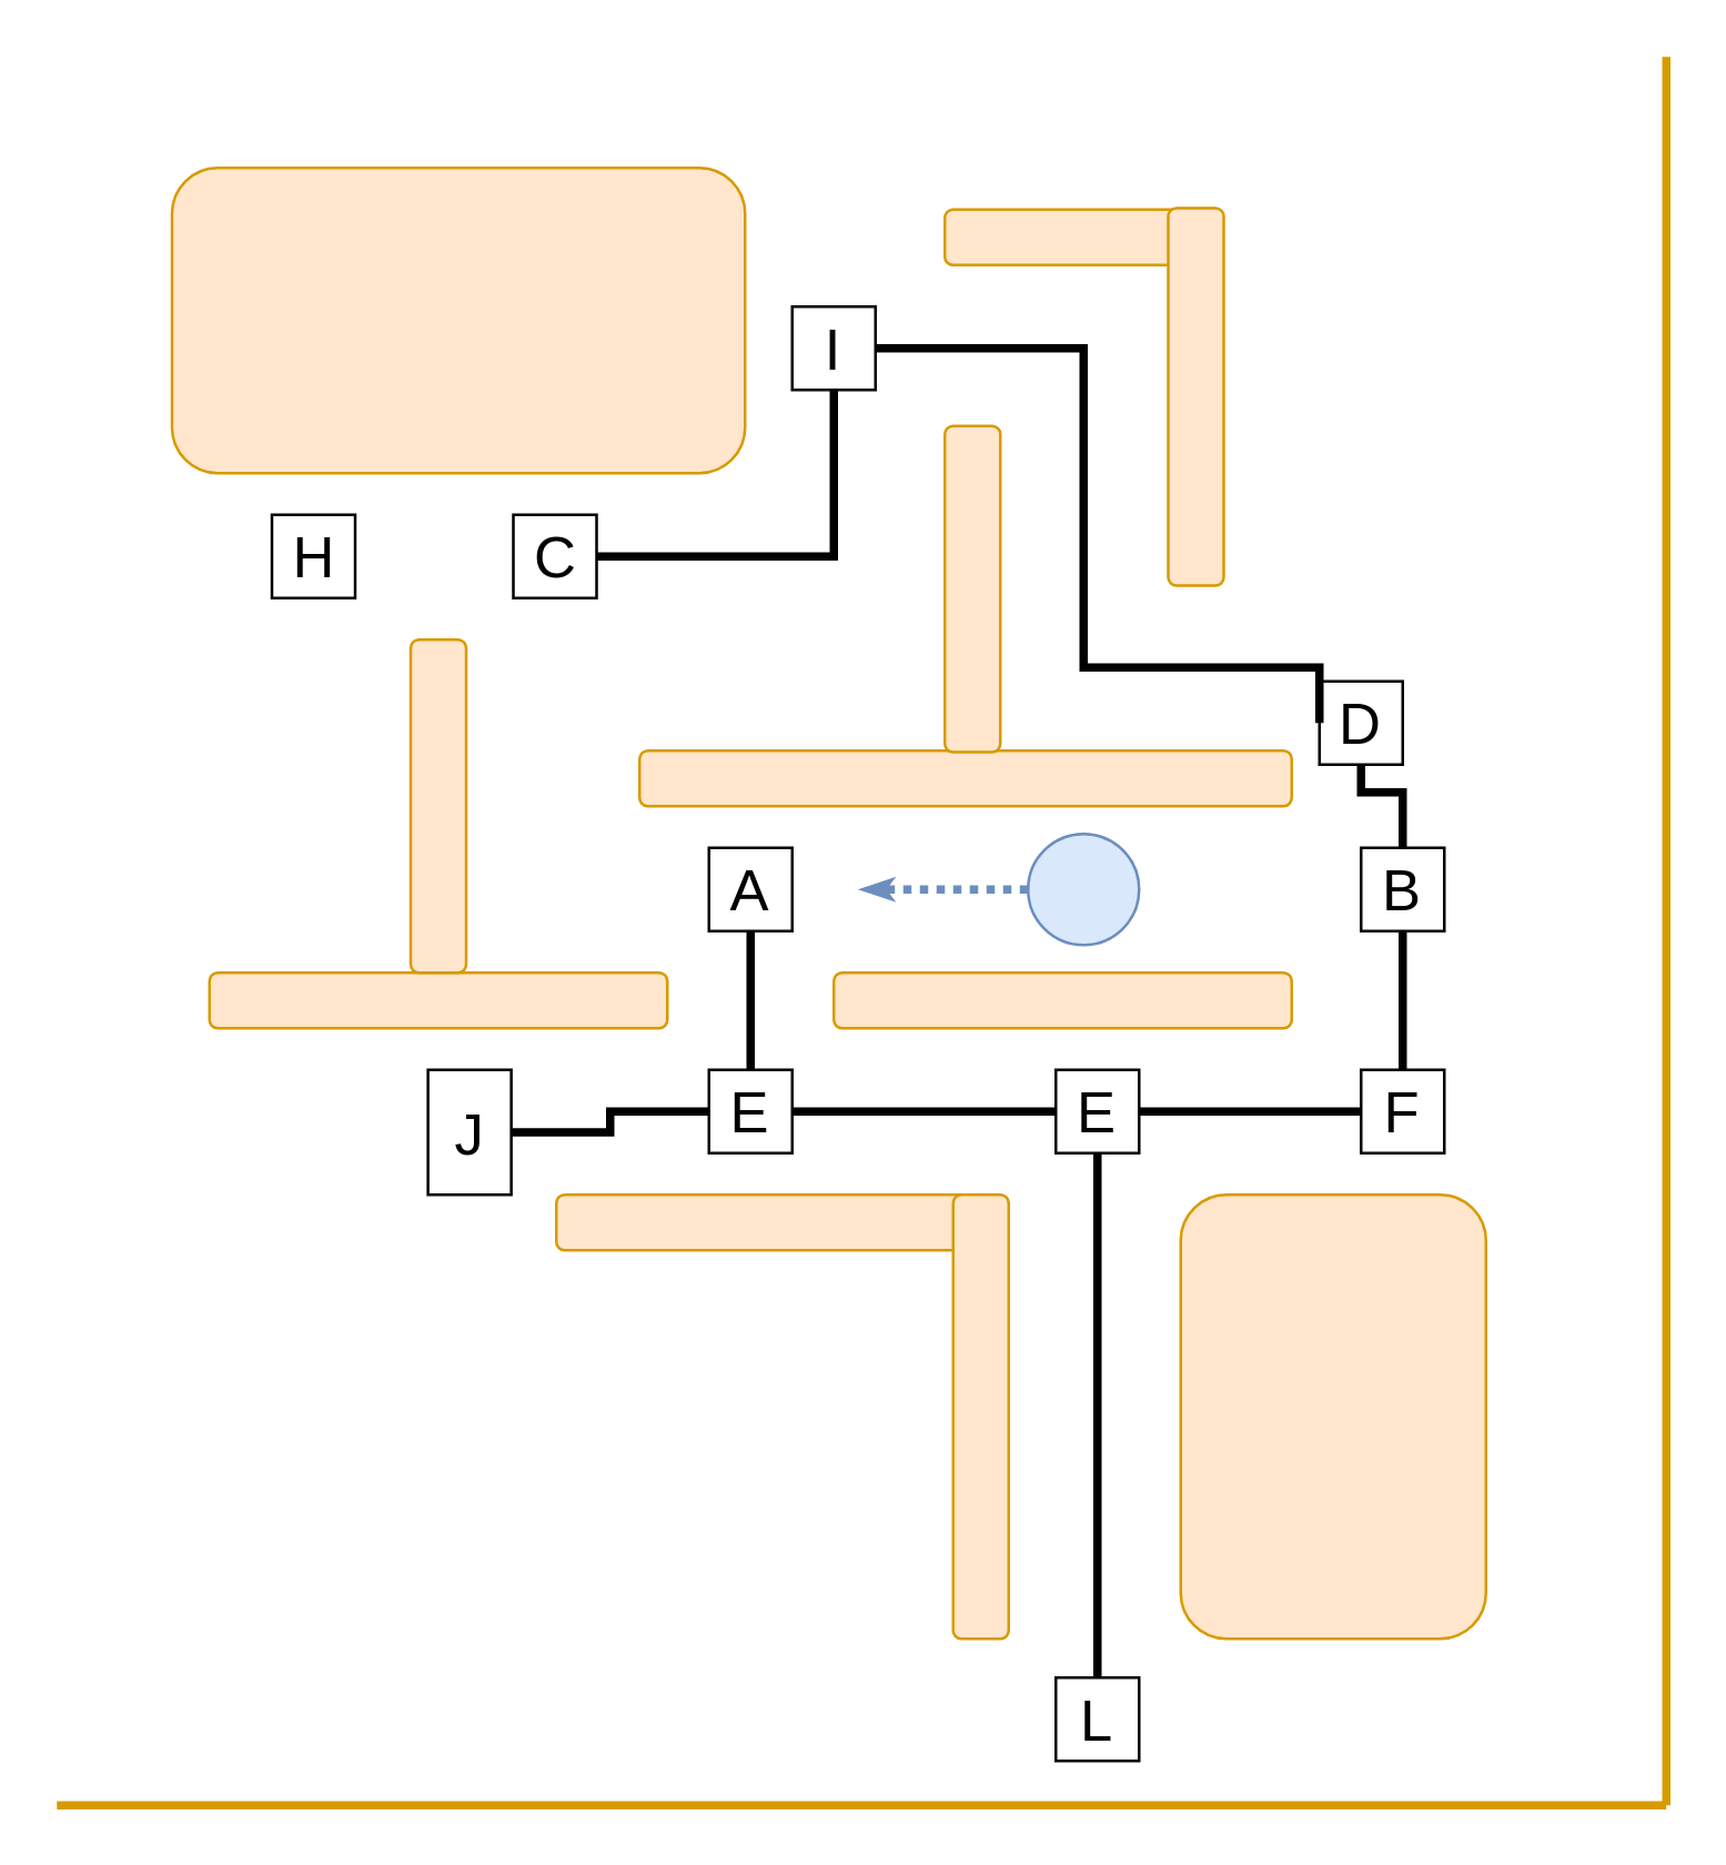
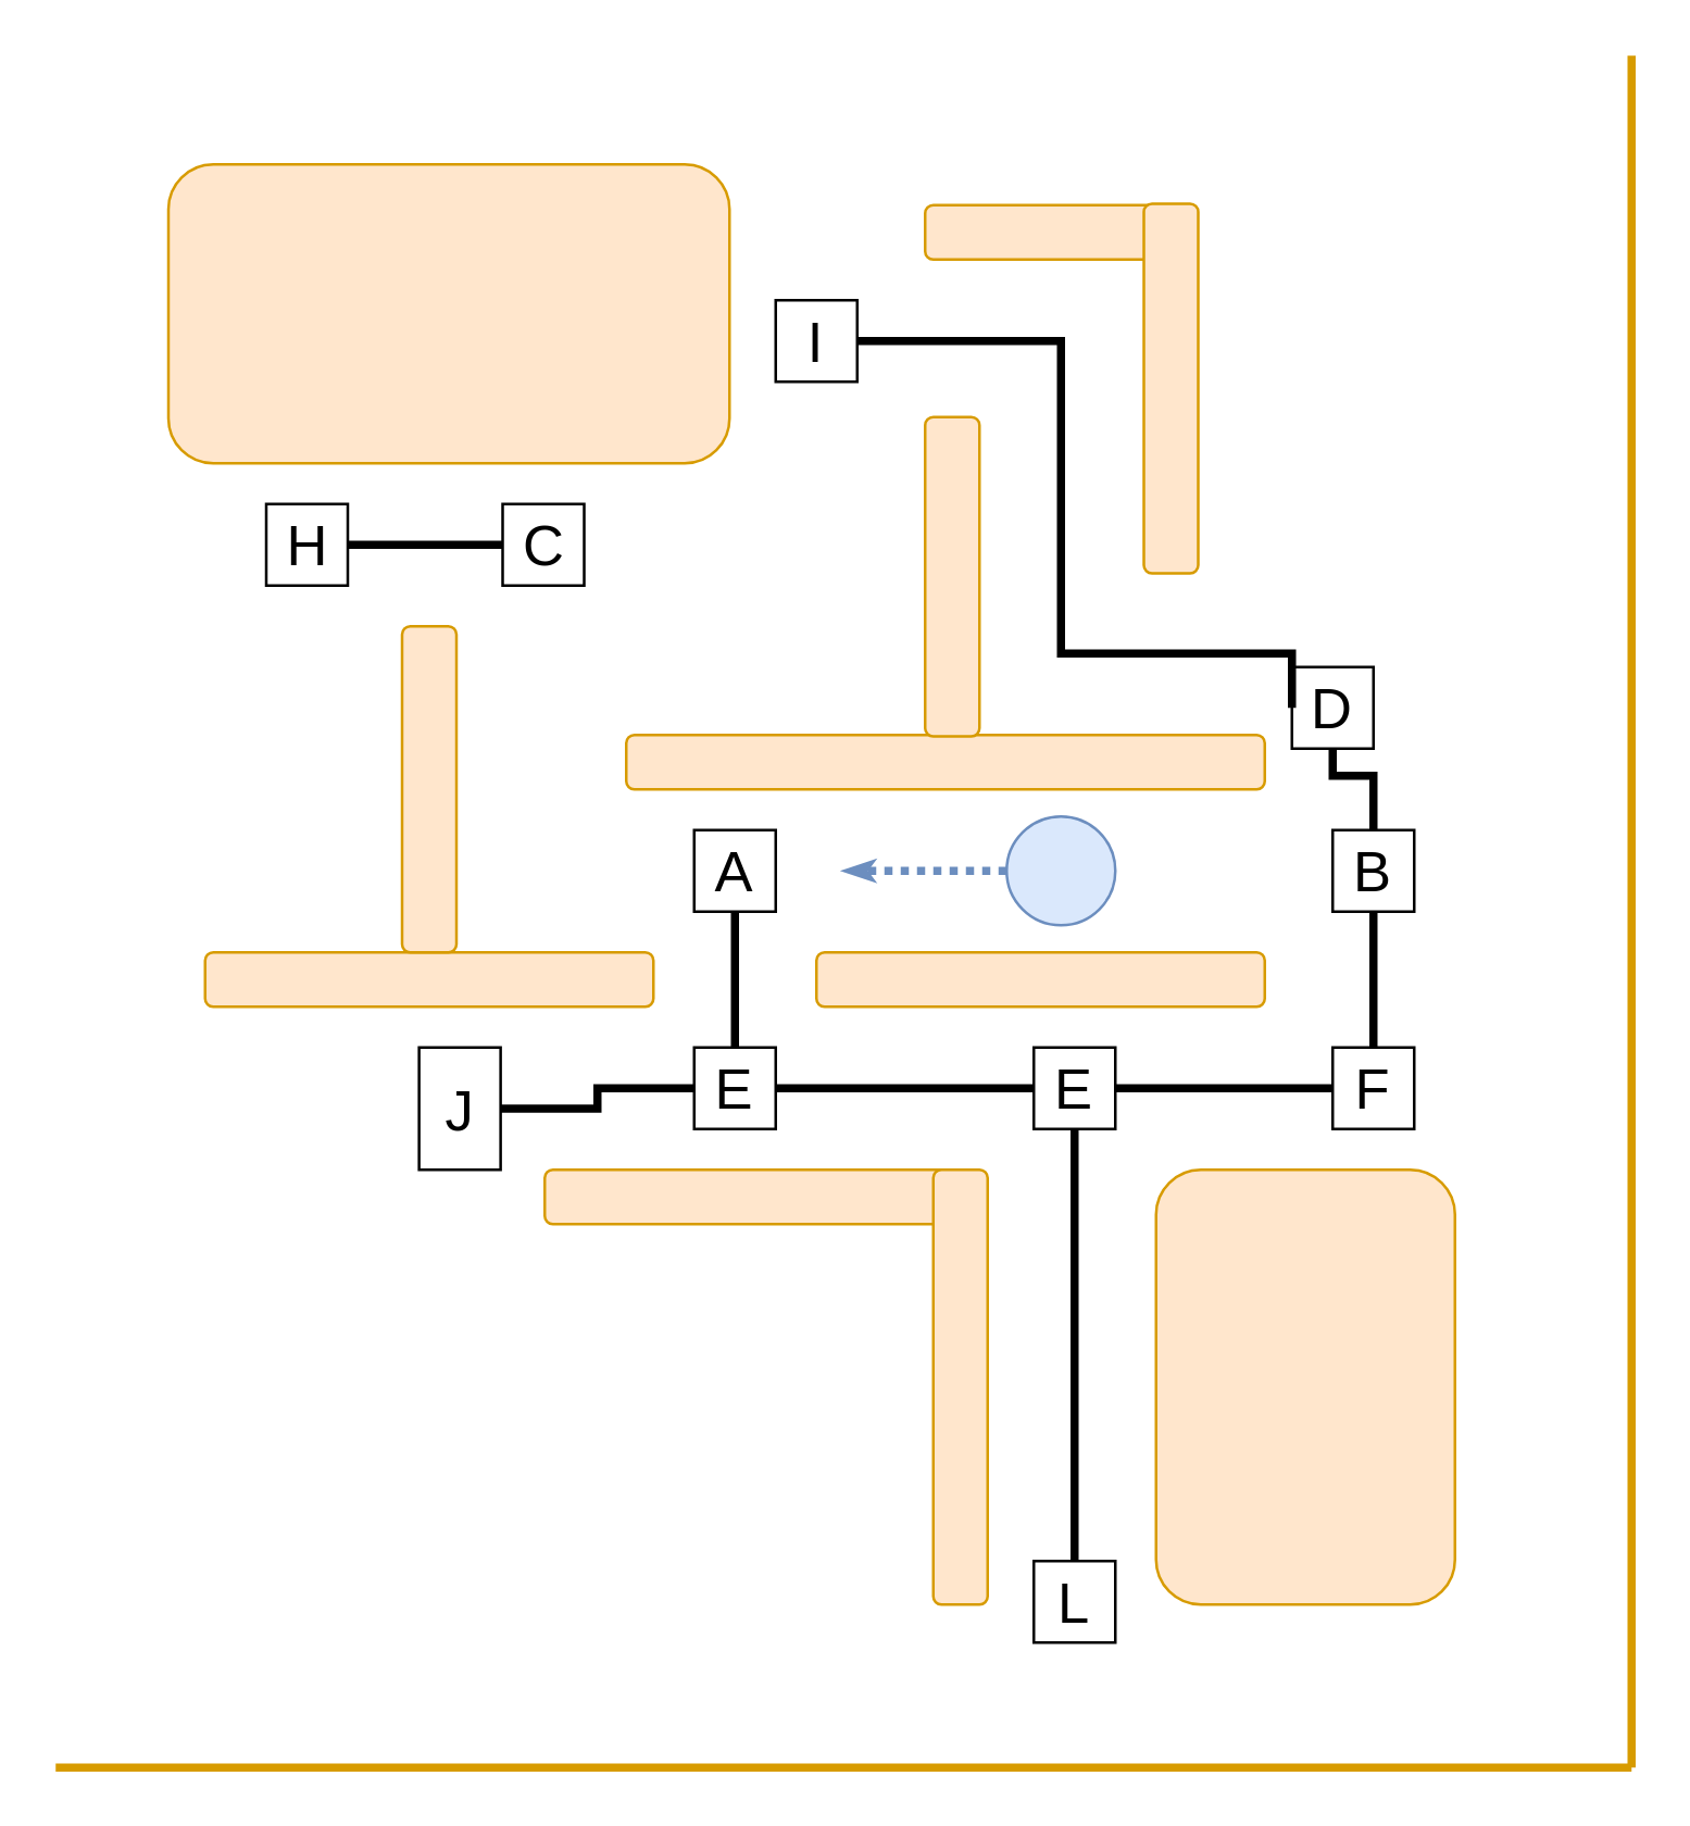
  <mxCell id="0" />
  <mxCell id="1" parent="0" />
  <mxCell id="2" value="" style="rounded=1;whiteSpace=wrap;html=1;rotation=0;fillColor=#ffe6cc;strokeColor=#d79b00;" vertex="1" parent="1"><mxGeometry x="75" y="350" width="165" height="20" as="geometry" /></mxCell>
  <mxCell id="3" value="" style="rounded=1;whiteSpace=wrap;html=1;rotation=-90;fillColor=#ffe6cc;strokeColor=#d79b00;" vertex="1" parent="1"><mxGeometry x="97.5" y="280" width="120" height="20" as="geometry" /></mxCell>
  <mxCell id="4" value="" style="rounded=1;whiteSpace=wrap;html=1;rotation=0;fillColor=#ffe6cc;strokeColor=#d79b00;" vertex="1" parent="1"><mxGeometry x="300" y="350" width="165" height="20" as="geometry" /></mxCell>
  <mxCell id="5" value="" style="edgeStyle=orthogonalEdgeStyle;rounded=0;jumpSize=6;orthogonalLoop=1;jettySize=auto;html=1;endArrow=classicThin;endFill=1;strokeWidth=3;fillColor=#dae8fc;strokeColor=#6c8ebf;dashed=1;dashPattern=1 1;startArrow=none;startFill=0;startSize=6;endSize=2;" edge="1" parent="1" source="6"><mxGeometry relative="1" as="geometry"><mxPoint x="310" y="320" as="targetPoint" /></mxGeometry></mxCell>
  <mxCell id="6" value="" style="ellipse;whiteSpace=wrap;html=1;aspect=fixed;fillColor=#dae8fc;strokeColor=#6c8ebf;" vertex="1" parent="1"><mxGeometry x="370" y="300" width="40" height="40" as="geometry" /></mxCell>
  <mxCell id="7" value="" style="rounded=1;whiteSpace=wrap;html=1;rotation=0;fillColor=#ffe6cc;strokeColor=#d79b00;" vertex="1" parent="1"><mxGeometry x="230" y="270" width="235" height="20" as="geometry" /></mxCell>
  <mxCell id="8" value="" style="rounded=1;whiteSpace=wrap;html=1;rotation=-90;fillColor=#ffe6cc;strokeColor=#d79b00;" vertex="1" parent="1"><mxGeometry x="291.25" y="201.75" width="117.5" height="20" as="geometry" /></mxCell>
  <mxCell id="9" value="&lt;font style=&quot;font-size: 21px&quot;&gt;F&lt;/font&gt;" style="rounded=0;whiteSpace=wrap;html=1;" vertex="1" parent="1"><mxGeometry x="490" y="385" width="30" height="30" as="geometry" /></mxCell>
  <mxCell id="10" value="" style="edgeStyle=orthogonalEdgeStyle;rounded=0;orthogonalLoop=1;jettySize=auto;html=1;endArrow=none;endFill=0;strokeWidth=3;" edge="1" parent="1" source="12" target="9"><mxGeometry relative="1" as="geometry" /></mxCell>
  <mxCell id="11" value="" style="edgeStyle=orthogonalEdgeStyle;rounded=0;orthogonalLoop=1;jettySize=auto;html=1;endArrow=none;endFill=0;strokeWidth=3;entryX=0.5;entryY=1;entryDx=0;entryDy=0;" edge="1" parent="1" source="12" target="20"><mxGeometry relative="1" as="geometry"><mxPoint x="505" y="225" as="targetPoint" /></mxGeometry></mxCell>
  <mxCell id="12" value="&lt;font style=&quot;font-size: 21px&quot;&gt;B&lt;/font&gt;" style="rounded=0;whiteSpace=wrap;html=1;" vertex="1" parent="1"><mxGeometry x="490" y="305" width="30" height="30" as="geometry" /></mxCell>
  <mxCell id="13" value="" style="rounded=1;whiteSpace=wrap;html=1;rotation=0;fillColor=#ffe6cc;strokeColor=#d79b00;" vertex="1" parent="1"><mxGeometry x="200" y="430" width="160" height="20" as="geometry" /></mxCell>
  <mxCell id="14" value="" style="rounded=1;whiteSpace=wrap;html=1;rotation=90;fillColor=#ffe6cc;strokeColor=#d79b00;" vertex="1" parent="1"><mxGeometry x="273" y="500" width="160" height="20" as="geometry" /></mxCell>
  <mxCell id="15" value="" style="rounded=1;whiteSpace=wrap;html=1;rotation=90;fillColor=#ffe6cc;strokeColor=#d79b00;" vertex="1" parent="1"><mxGeometry x="400" y="455" width="160" height="110" as="geometry" /></mxCell>
  <mxCell id="16" value="" style="endArrow=none;html=1;fillColor=#ffe6cc;strokeColor=#d79b00;strokeWidth=3;" edge="1" parent="1"><mxGeometry width="50" height="50" relative="1" as="geometry"><mxPoint x="20" y="650" as="sourcePoint" /><mxPoint x="600" y="650" as="targetPoint" /></mxGeometry></mxCell>
  <mxCell id="17" value="" style="endArrow=none;html=1;fillColor=#ffe6cc;strokeColor=#d79b00;strokeWidth=3;" edge="1" parent="1"><mxGeometry width="50" height="50" relative="1" as="geometry"><mxPoint x="600" y="20" as="sourcePoint" /><mxPoint x="600" y="650" as="targetPoint" /></mxGeometry></mxCell>
  <mxCell id="18" value="" style="rounded=1;whiteSpace=wrap;html=1;rotation=0;fillColor=#ffe6cc;strokeColor=#d79b00;" vertex="1" parent="1"><mxGeometry x="340" y="75" width="100" height="20" as="geometry" /></mxCell>
  <mxCell id="19" value="" style="rounded=1;whiteSpace=wrap;html=1;rotation=90;fillColor=#ffe6cc;strokeColor=#d79b00;" vertex="1" parent="1"><mxGeometry x="362.5" y="132.5" width="136.01" height="20" as="geometry" /></mxCell>
  <mxCell id="20" value="&lt;font style=&quot;font-size: 21px&quot;&gt;D&lt;/font&gt;" style="rounded=0;whiteSpace=wrap;html=1;" vertex="1" parent="1"><mxGeometry x="475" y="245" width="30" height="30" as="geometry" /></mxCell>
  <mxCell id="21" value="" style="edgeStyle=orthogonalEdgeStyle;rounded=0;orthogonalLoop=1;jettySize=auto;html=1;strokeWidth=3;entryX=0.5;entryY=0;entryDx=0;entryDy=0;endArrow=none;endFill=0;" edge="1" parent="1" source="22" target="28"><mxGeometry relative="1" as="geometry" /></mxCell>
  <mxCell id="22" value="&lt;font style=&quot;font-size: 21px&quot;&gt;A&lt;/font&gt;" style="rounded=0;whiteSpace=wrap;html=1;" vertex="1" parent="1"><mxGeometry x="255" y="305" width="30" height="30" as="geometry" /></mxCell>
  <mxCell id="23" value="&lt;font style=&quot;font-size: 21px&quot;&gt;C&lt;/font&gt;" style="rounded=0;whiteSpace=wrap;html=1;" vertex="1" parent="1"><mxGeometry x="184.5" y="185" width="30" height="30" as="geometry" /></mxCell>
  <mxCell id="24" value="" style="rounded=1;whiteSpace=wrap;html=1;rotation=0;fillColor=#ffe6cc;strokeColor=#d79b00;" vertex="1" parent="1"><mxGeometry x="61.5" y="60" width="206.5" height="110" as="geometry" /></mxCell>
  <mxCell id="25" value="&lt;font style=&quot;font-size: 21px&quot;&gt;H&lt;/font&gt;" style="rounded=0;whiteSpace=wrap;html=1;" vertex="1" parent="1"><mxGeometry x="97.5" y="185" width="30" height="30" as="geometry" /></mxCell>
  <mxCell id="26" value="" style="edgeStyle=orthogonalEdgeStyle;rounded=0;orthogonalLoop=1;jettySize=auto;html=1;endArrow=none;endFill=0;strokeWidth=3;entryX=0;entryY=0.5;entryDx=0;entryDy=0;" edge="1" parent="1" source="28" target="9"><mxGeometry relative="1" as="geometry"><mxPoint x="365" y="400" as="targetPoint" /></mxGeometry></mxCell>
  <mxCell id="27" value="" style="edgeStyle=orthogonalEdgeStyle;rounded=0;jumpSize=6;orthogonalLoop=1;jettySize=auto;html=1;startArrow=none;startFill=0;startSize=6;endArrow=none;endFill=0;endSize=2;strokeWidth=3;" edge="1" parent="1" source="28" target="29"><mxGeometry relative="1" as="geometry" /></mxCell>
  <mxCell id="28" value="&lt;font style=&quot;font-size: 21px&quot;&gt;E&lt;/font&gt;" style="rounded=0;whiteSpace=wrap;html=1;" vertex="1" parent="1"><mxGeometry x="255" y="385" width="30" height="30" as="geometry" /></mxCell>
  <mxCell id="29" value="&lt;font style=&quot;font-size: 21px&quot;&gt;J&lt;/font&gt;" style="rounded=0;whiteSpace=wrap;html=1;" vertex="1" parent="1"><mxGeometry x="153.75" y="385" width="30" height="45" as="geometry" /></mxCell>
  <mxCell id="30" value="" style="edgeStyle=orthogonalEdgeStyle;rounded=0;orthogonalLoop=1;jettySize=auto;html=1;endArrow=none;endFill=0;strokeWidth=3;" edge="1" parent="1" source="31" target="32"><mxGeometry relative="1" as="geometry" /></mxCell>
  <mxCell id="31" value="&lt;font style=&quot;font-size: 21px&quot;&gt;E&lt;/font&gt;" style="rounded=0;whiteSpace=wrap;html=1;" vertex="1" parent="1"><mxGeometry x="380" y="385" width="30" height="30" as="geometry" /></mxCell>
- <mxCell id="32" value="&lt;font style=&quot;font-size: 21px&quot;&gt;L&lt;/font&gt;" style="rounded=0;whiteSpace=wrap;html=1;" vertex="1" parent="1"><mxGeometry x="380" y="604" width="30" height="30" as="geometry" /></mxCell>
+ <mxCell id="32" value="&lt;font style=&quot;font-size: 21px&quot;&gt;L&lt;/font&gt;" style="rounded=0;whiteSpace=wrap;html=1;" vertex="1" parent="1"><mxGeometry x="380" y="574" width="30" height="30" as="geometry" /></mxCell>
  <mxCell id="33" value="&lt;font style=&quot;font-size: 21px&quot;&gt;I&lt;/font&gt;" style="rounded=0;whiteSpace=wrap;html=1;" vertex="1" parent="1"><mxGeometry x="285" y="110" width="30" height="30" as="geometry" /></mxCell>
- <mxCell id="34" value="" style="edgeStyle=orthogonalEdgeStyle;rounded=0;orthogonalLoop=1;jettySize=auto;html=1;strokeWidth=3;entryX=1;entryY=0.5;entryDx=0;entryDy=0;endArrow=none;endFill=0;exitX=0.5;exitY=1;exitDx=0;exitDy=0;" edge="1" parent="1" source="33" target="23"><mxGeometry relative="1" as="geometry"><mxPoint x="331.5" y="255" as="sourcePoint" /><mxPoint x="276" y="150" as="targetPoint" /></mxGeometry></mxCell>
  <mxCell id="35" value="" style="edgeStyle=orthogonalEdgeStyle;rounded=0;orthogonalLoop=1;jettySize=auto;html=1;strokeWidth=3;entryX=1;entryY=0.5;entryDx=0;entryDy=0;endArrow=none;endFill=0;exitX=0;exitY=0.5;exitDx=0;exitDy=0;" edge="1" parent="1" source="20" target="33"><mxGeometry relative="1" as="geometry"><mxPoint x="330.5" y="125" as="sourcePoint" /><mxPoint x="300" y="185" as="targetPoint" /><Array as="points"><mxPoint x="390" y="240" /><mxPoint x="390" y="125" /></Array></mxGeometry></mxCell>
+ <mxCell id="36" value="" style="edgeStyle=orthogonalEdgeStyle;rounded=0;orthogonalLoop=1;jettySize=auto;html=1;strokeWidth=3;entryX=0;entryY=0.5;entryDx=0;entryDy=0;endArrow=none;endFill=0;exitX=1;exitY=0.5;exitDx=0;exitDy=0;" edge="1" parent="1" source="25" target="23"><mxGeometry relative="1" as="geometry"><mxPoint x="280" y="345" as="sourcePoint" /><mxPoint x="280" y="395" as="targetPoint" /></mxGeometry></mxCell>
